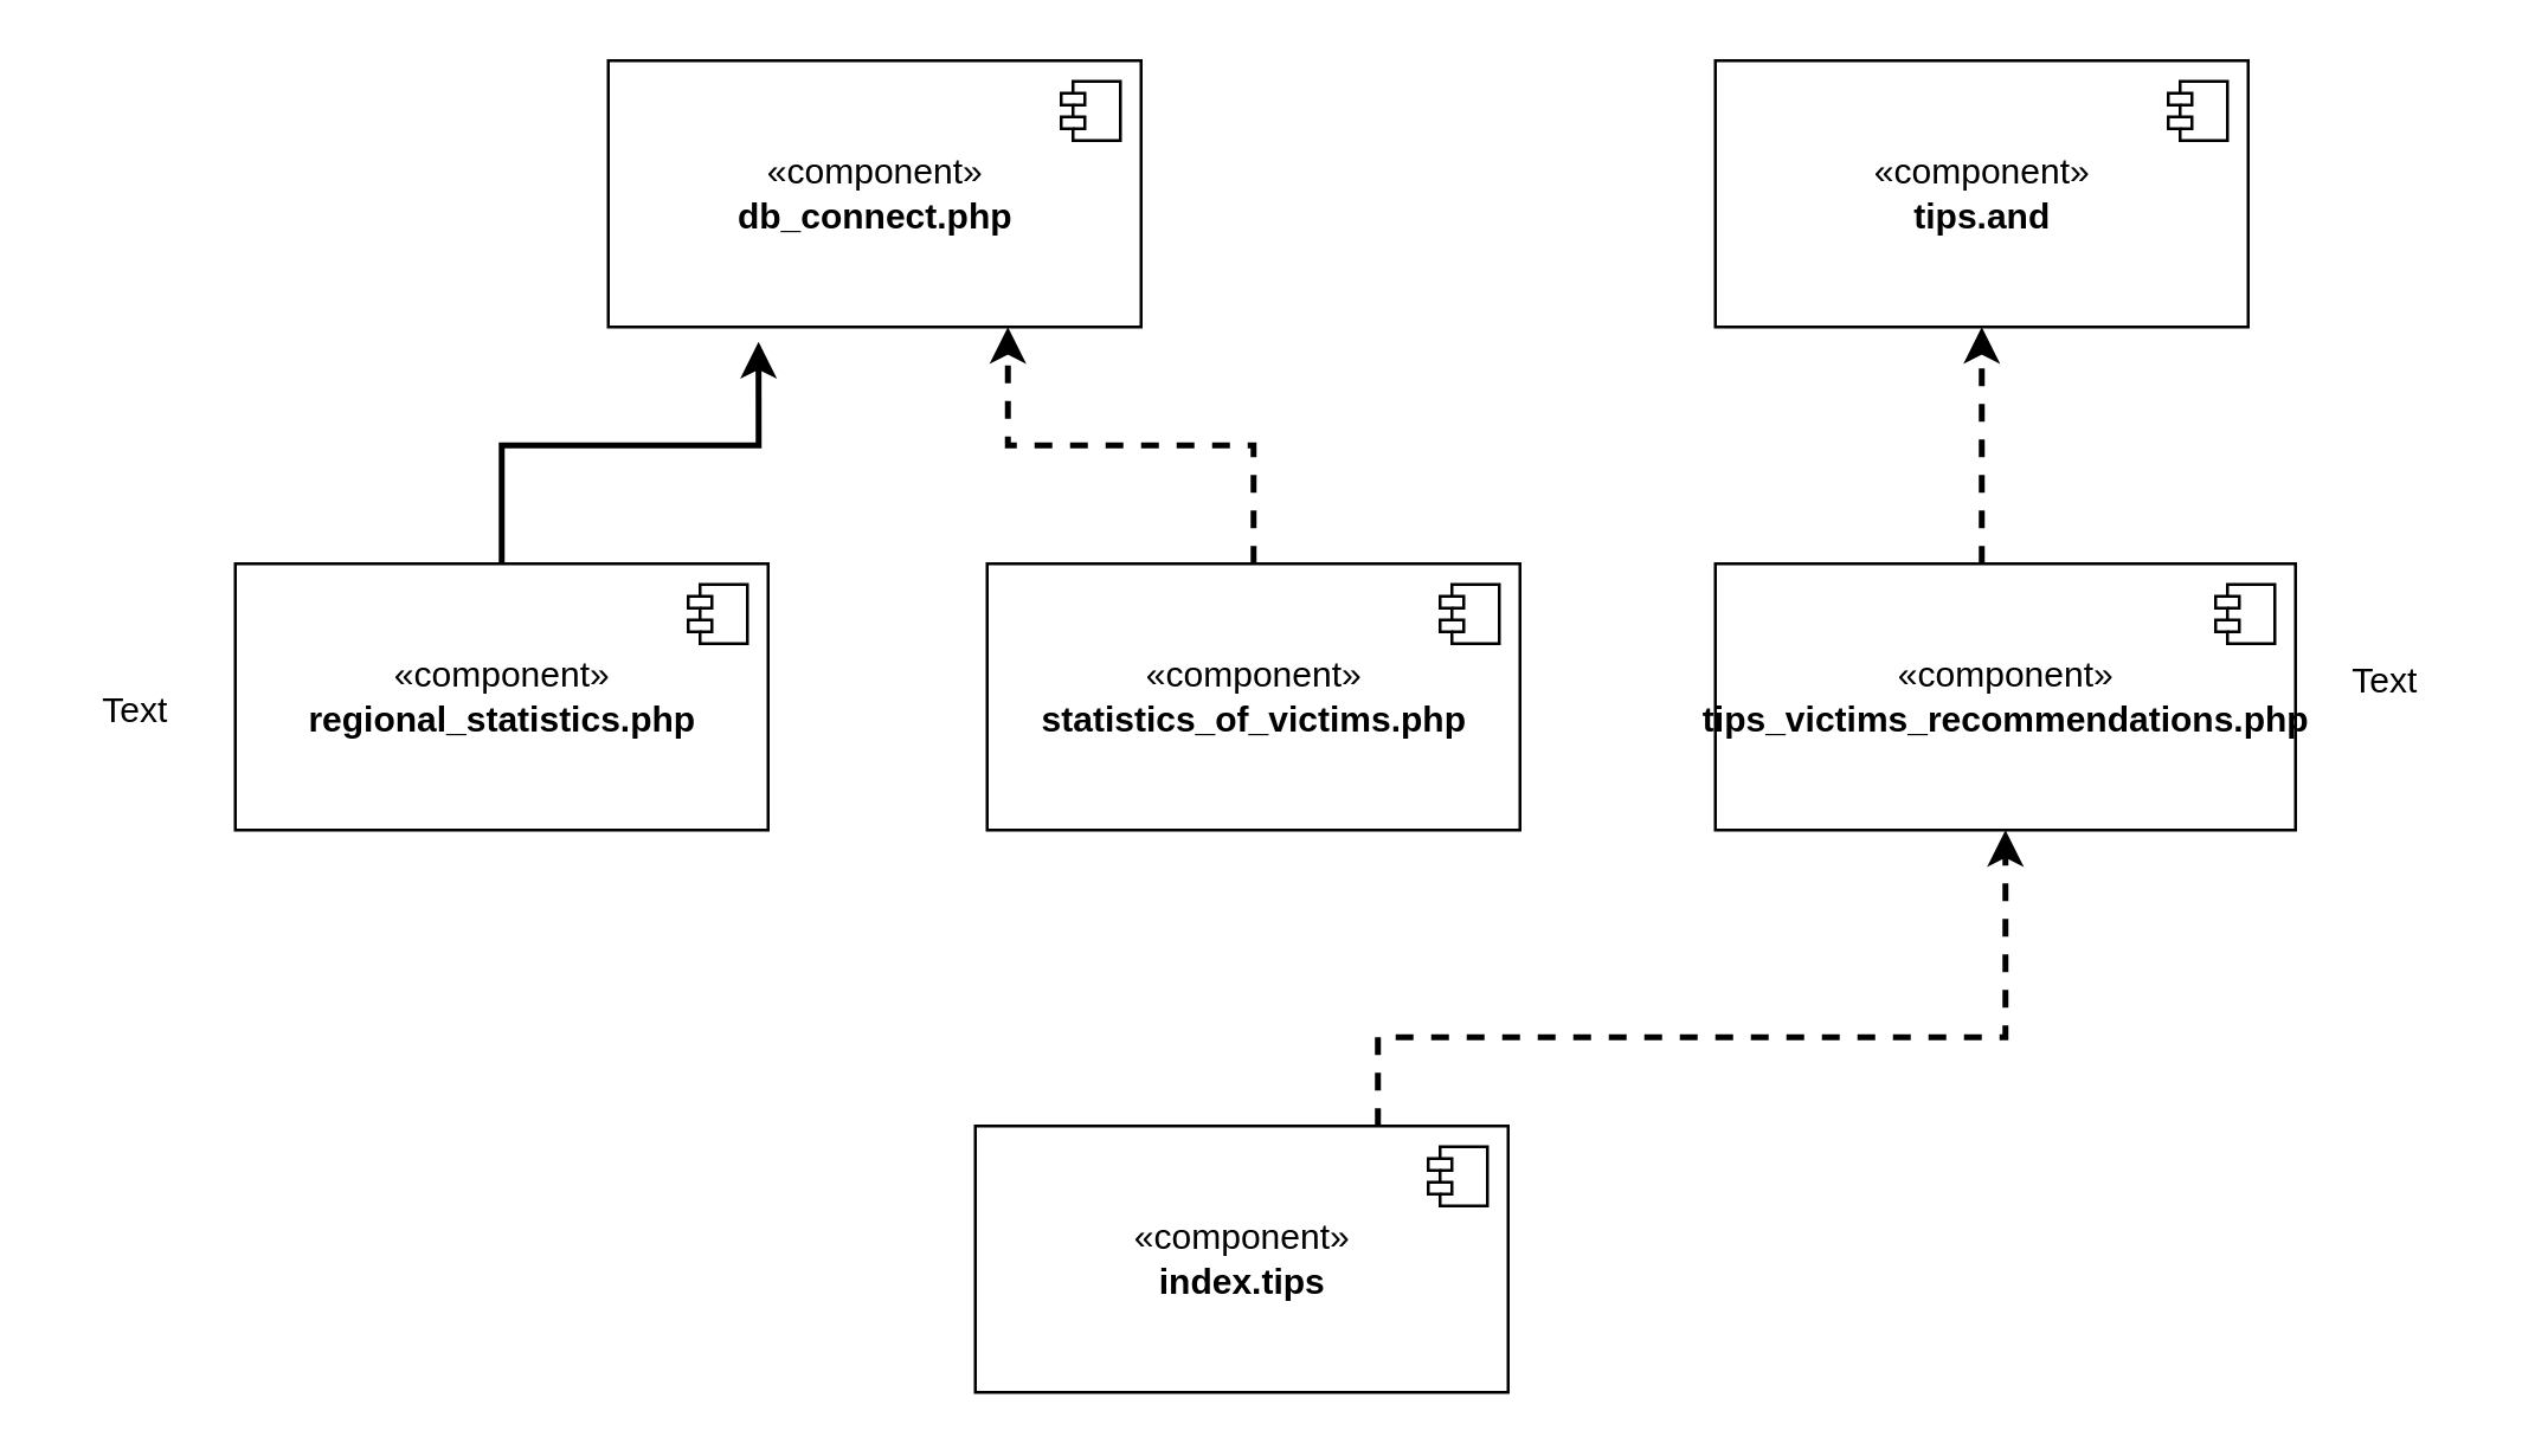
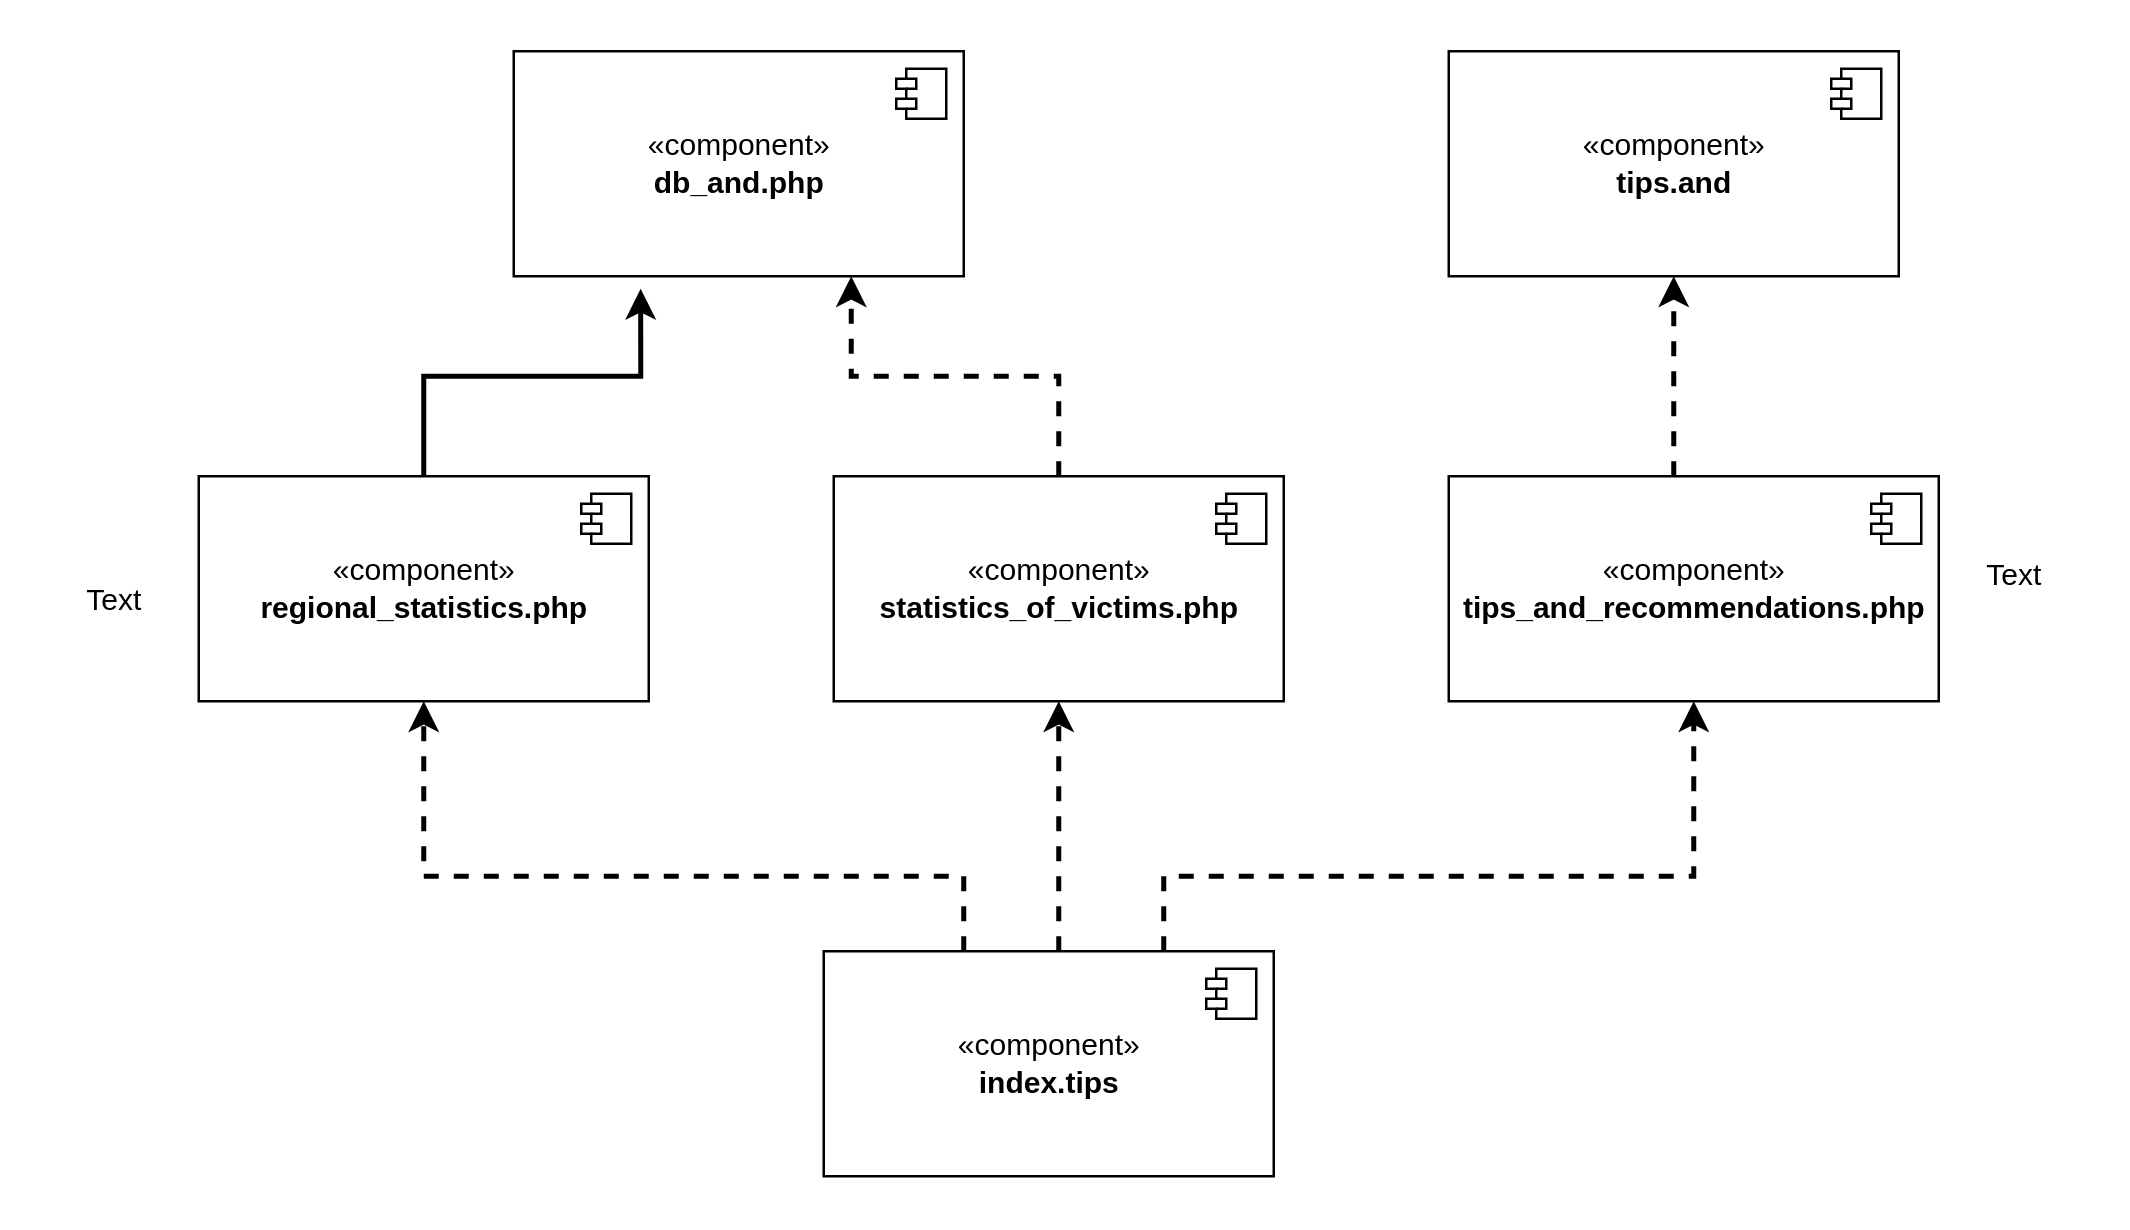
  <mxCell id="0" />
  <mxCell id="1" parent="0" />
+ <mxCell id="2" style="edgeStyle=orthogonalEdgeStyle;rounded=0;orthogonalLoop=1;jettySize=auto;html=1;entryX=0.5;entryY=1;entryDx=0;entryDy=0;dashed=1;strokeWidth=2;" parent="1" source="5" target="11" edge="1"><mxGeometry relative="1" as="geometry"><Array as="points"><mxPoint x="423" y="350" /><mxPoint x="423" y="350" /></Array></mxGeometry></mxCell>
+ <mxCell id="3" style="edgeStyle=orthogonalEdgeStyle;rounded=0;orthogonalLoop=1;jettySize=auto;html=1;entryX=0.5;entryY=1;entryDx=0;entryDy=0;dashed=1;strokeWidth=2;" parent="1" source="5" target="8" edge="1"><mxGeometry relative="1" as="geometry"><Array as="points"><mxPoint x="385" y="350" /><mxPoint x="169" y="350" /></Array></mxGeometry></mxCell>
  <mxCell id="4" style="edgeStyle=orthogonalEdgeStyle;rounded=0;orthogonalLoop=1;jettySize=auto;html=1;entryX=0.5;entryY=1;entryDx=0;entryDy=0;dashed=1;strokeWidth=2;" parent="1" source="5" target="14" edge="1"><mxGeometry relative="1" as="geometry"><Array as="points"><mxPoint x="465" y="350" /><mxPoint x="677" y="350" /></Array></mxGeometry></mxCell>
  <mxCell id="5" value="«component»&lt;br&gt;&lt;b&gt;index.tips&lt;/b&gt;" style="html=1;dropTarget=0;" parent="1" vertex="1"><mxGeometry x="329" y="380" width="180" height="90" as="geometry" /></mxCell>
  <mxCell id="6" value="" style="shape=module;jettyWidth=8;jettyHeight=4;" parent="5" vertex="1"><mxGeometry x="1" width="20" height="20" relative="1" as="geometry"><mxPoint x="-27" y="7" as="offset" /></mxGeometry></mxCell>
  <mxCell id="7" style="edgeStyle=orthogonalEdgeStyle;rounded=0;orthogonalLoop=1;jettySize=auto;html=1;entryX=0.282;entryY=1.056;entryDx=0;entryDy=0;entryPerimeter=0;dashed=0;strokeWidth=2;" parent="1" source="8" target="18" edge="1"><mxGeometry relative="1" as="geometry" /></mxCell>
  <mxCell id="8" value="«component»&lt;br&gt;&lt;b&gt;regional_statistics.php&lt;/b&gt;" style="html=1;dropTarget=0;" parent="1" vertex="1"><mxGeometry x="79" y="190" width="180" height="90" as="geometry" /></mxCell>
  <mxCell id="9" value="" style="shape=module;jettyWidth=8;jettyHeight=4;" parent="8" vertex="1"><mxGeometry x="1" width="20" height="20" relative="1" as="geometry"><mxPoint x="-27" y="7" as="offset" /></mxGeometry></mxCell>
  <mxCell id="10" style="edgeStyle=orthogonalEdgeStyle;rounded=0;orthogonalLoop=1;jettySize=auto;html=1;entryX=0.75;entryY=1;entryDx=0;entryDy=0;dashed=1;strokeWidth=2;" parent="1" source="11" target="18" edge="1"><mxGeometry relative="1" as="geometry" /></mxCell>
  <mxCell id="11" value="«component»&lt;br&gt;&lt;b&gt;statistics_of_victims.php&lt;/b&gt;" style="html=1;dropTarget=0;" parent="1" vertex="1"><mxGeometry x="333" y="190" width="180" height="90" as="geometry" /></mxCell>
  <mxCell id="12" value="" style="shape=module;jettyWidth=8;jettyHeight=4;" parent="11" vertex="1"><mxGeometry x="1" width="20" height="20" relative="1" as="geometry"><mxPoint x="-27" y="7" as="offset" /></mxGeometry></mxCell>
  <mxCell id="13" style="edgeStyle=orthogonalEdgeStyle;rounded=0;orthogonalLoop=1;jettySize=auto;html=1;entryX=0.5;entryY=1;entryDx=0;entryDy=0;dashed=1;strokeWidth=2;" parent="1" source="14" target="16" edge="1"><mxGeometry relative="1" as="geometry"><Array as="points"><mxPoint x="669" y="170" /><mxPoint x="669" y="170" /></Array></mxGeometry></mxCell>
- <mxCell id="14" value="«component»&lt;br&gt;&lt;b&gt;tips_victims_recommendations.php&lt;/b&gt;" style="html=1;dropTarget=0;" parent="1" vertex="1"><mxGeometry x="579" y="190" width="196" height="90" as="geometry" /></mxCell>
+ <mxCell id="14" value="«component»&lt;br&gt;&lt;b&gt;tips_and_recommendations.php&lt;/b&gt;" style="html=1;dropTarget=0;" parent="1" vertex="1"><mxGeometry x="579" y="190" width="196" height="90" as="geometry" /></mxCell>
  <mxCell id="15" value="" style="shape=module;jettyWidth=8;jettyHeight=4;" parent="14" vertex="1"><mxGeometry x="1" width="20" height="20" relative="1" as="geometry"><mxPoint x="-27" y="7" as="offset" /></mxGeometry></mxCell>
  <mxCell id="16" value="«component»&lt;br&gt;&lt;b&gt;tips.and&lt;/b&gt;" style="html=1;dropTarget=0;" parent="1" vertex="1"><mxGeometry x="579" y="20" width="180" height="90" as="geometry" /></mxCell>
  <mxCell id="17" value="" style="shape=module;jettyWidth=8;jettyHeight=4;" parent="16" vertex="1"><mxGeometry x="1" width="20" height="20" relative="1" as="geometry"><mxPoint x="-27" y="7" as="offset" /></mxGeometry></mxCell>
- <mxCell id="18" value="«component»&lt;br&gt;&lt;b&gt;db_connect.php&lt;/b&gt;" style="html=1;dropTarget=0;" parent="1" vertex="1"><mxGeometry x="205" y="20" width="180" height="90" as="geometry" /></mxCell>
+ <mxCell id="18" value="«component»&lt;br&gt;&lt;b&gt;db_and.php&lt;/b&gt;" style="html=1;dropTarget=0;" parent="1" vertex="1"><mxGeometry x="205" y="20" width="180" height="90" as="geometry" /></mxCell>
  <mxCell id="19" value="" style="shape=module;jettyWidth=8;jettyHeight=4;" parent="18" vertex="1"><mxGeometry x="1" width="20" height="20" relative="1" as="geometry"><mxPoint x="-27" y="7" as="offset" /></mxGeometry></mxCell>
  <mxCell id="20" value="Text" style="text;html=1;align=center;verticalAlign=middle;resizable=0;points=[];autosize=1;strokeColor=none;fillColor=none;" vertex="1" parent="1"><mxGeometry x="20" y="225" width="50" height="30" as="geometry" /></mxCell>
  <mxCell id="21" value="Text" style="text;html=1;align=center;verticalAlign=middle;resizable=0;points=[];autosize=1;strokeColor=none;fillColor=none;" vertex="1" parent="1"><mxGeometry x="780" y="215" width="50" height="30" as="geometry" /></mxCell>
